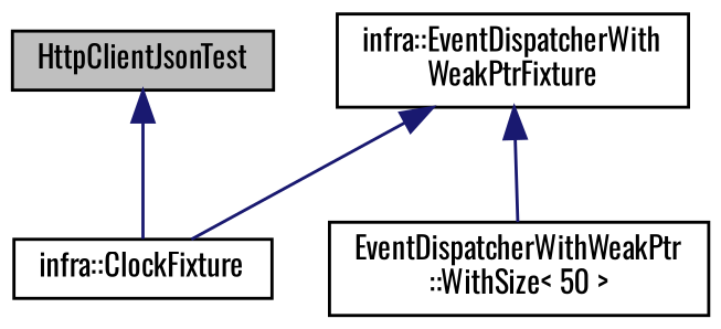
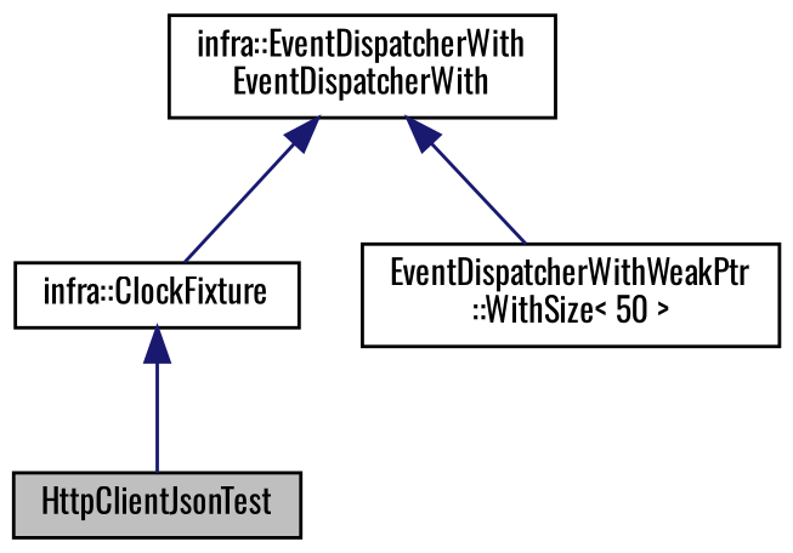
  digraph {
    fontname=Oswald
    node [color=black fillcolor=white fontname=Oswald fontsize=10 shape=record style=filled]
    edge [color=midnightblue dir=back fontname=Oswald fontsize=10 labelfontname=Helvetica labelfontsize=10 style=solid]
    n1 [fillcolor=grey75 fontcolor=black height=0.2 label=HttpClientJsonTest width=0.4]
    n2 [height=0.2 label="infra::ClockFixture" width=0.4]
-   n3 [height=0.2 label="infra::EventDispatcherWith\lWeakPtrFixture" width=0.4]
+   n3 [height=0.2 label="infra::EventDispatcherWith\lEventDispatcherWith" width=0.4]
    n4 [height=0.2 label="EventDispatcherWithWeakPtr\l::WithSize\< 50 \>" width=0.4]
-   n1 -> n2
+   n2 -> n1
    n3 -> n2
    n3 -> n4
  }
